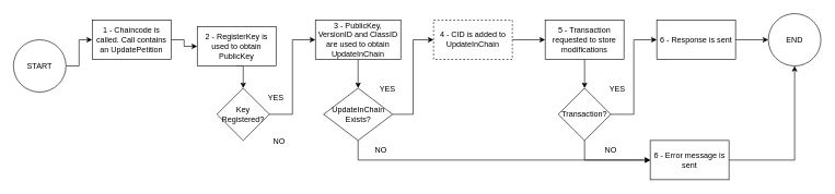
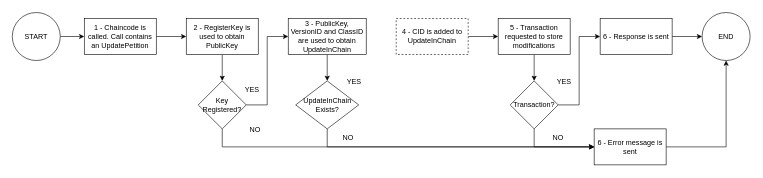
  <mxCell id="0" />
  <mxCell id="1" parent="0" />
  <mxCell id="2" style="edgeStyle=orthogonalEdgeStyle;rounded=0;orthogonalLoop=1;jettySize=auto;html=1;exitX=1;exitY=0.5;exitDx=0;exitDy=0;entryX=0;entryY=0.5;entryDx=0;entryDy=0;" edge="1" parent="1" source="3" target="5"><mxGeometry relative="1" as="geometry" /></mxCell>
- <mxCell id="3" value="START" style="ellipse;whiteSpace=wrap;html=1;aspect=fixed;" vertex="1" parent="1"><mxGeometry x="20" y="60" width="80" height="80" as="geometry" /></mxCell>
+ <mxCell id="3" value="START" style="ellipse;whiteSpace=wrap;html=1;aspect=fixed;" vertex="1" parent="1"><mxGeometry x="20" y="20" width="80" height="80" as="geometry" /></mxCell>
  <mxCell id="4" style="edgeStyle=orthogonalEdgeStyle;rounded=0;orthogonalLoop=1;jettySize=auto;html=1;exitX=1;exitY=0.5;exitDx=0;exitDy=0;entryX=0;entryY=0.5;entryDx=0;entryDy=0;" edge="1" parent="1" source="5" target="7"><mxGeometry relative="1" as="geometry" /></mxCell>
  <mxCell id="5" value="1 - Chaincode is called. Call contains an UpdatePetition" style="rounded=0;whiteSpace=wrap;html=1;" vertex="1" parent="1"><mxGeometry x="140" y="30" width="120" height="60" as="geometry" /></mxCell>
  <mxCell id="6" style="edgeStyle=orthogonalEdgeStyle;rounded=0;orthogonalLoop=1;jettySize=auto;html=1;exitX=0.5;exitY=1;exitDx=0;exitDy=0;entryX=0.5;entryY=0;entryDx=0;entryDy=0;" edge="1" parent="1" source="7" target="29"><mxGeometry relative="1" as="geometry" /></mxCell>
- <mxCell id="7" value="2 - RegisterKey is used to obtain PublicKey" style="rounded=0;whiteSpace=wrap;html=1;" vertex="1" parent="1"><mxGeometry x="300" y="40" width="120" height="60" as="geometry" /></mxCell>
+ <mxCell id="7" value="2 - RegisterKey is used to obtain PublicKey" style="rounded=0;whiteSpace=wrap;html=1;" vertex="1" parent="1"><mxGeometry x="310" y="30" width="120" height="60" as="geometry" /></mxCell>
  <mxCell id="8" style="edgeStyle=orthogonalEdgeStyle;rounded=0;orthogonalLoop=1;jettySize=auto;html=1;exitX=0.5;exitY=1;exitDx=0;exitDy=0;entryX=0.5;entryY=0;entryDx=0;entryDy=0;" edge="1" parent="1" source="9" target="19"><mxGeometry relative="1" as="geometry" /></mxCell>
  <mxCell id="9" value="3 - PublicKey, VersionID and ClassID are used to obtain UpdateInChain" style="rounded=0;whiteSpace=wrap;html=1;" vertex="1" parent="1"><mxGeometry x="480" y="30" width="130" height="60" as="geometry" /></mxCell>
  <mxCell id="10" style="edgeStyle=orthogonalEdgeStyle;rounded=0;orthogonalLoop=1;jettySize=auto;html=1;exitX=1;exitY=0.5;exitDx=0;exitDy=0;entryX=0;entryY=0.5;entryDx=0;entryDy=0;" edge="1" parent="1" source="11" target="13"><mxGeometry relative="1" as="geometry" /></mxCell>
  <mxCell id="11" value="4 - CID is added to UpdateInChain" style="rounded=0;whiteSpace=wrap;html=1;dashed=1;" vertex="1" parent="1"><mxGeometry x="660" y="30" width="120" height="60" as="geometry" /></mxCell>
  <mxCell id="12" style="edgeStyle=orthogonalEdgeStyle;rounded=0;orthogonalLoop=1;jettySize=auto;html=1;exitX=0.5;exitY=1;exitDx=0;exitDy=0;entryX=0.5;entryY=0;entryDx=0;entryDy=0;" edge="1" parent="1" source="13" target="26"><mxGeometry relative="1" as="geometry" /></mxCell>
  <mxCell id="13" value="5 - Transaction requested to store modifications" style="rounded=0;whiteSpace=wrap;html=1;" vertex="1" parent="1"><mxGeometry x="830" y="30" width="120" height="60" as="geometry" /></mxCell>
  <mxCell id="14" style="edgeStyle=orthogonalEdgeStyle;rounded=0;orthogonalLoop=1;jettySize=auto;html=1;exitX=1;exitY=0.5;exitDx=0;exitDy=0;entryX=0;entryY=0.5;entryDx=0;entryDy=0;" edge="1" parent="1" source="15" target="16"><mxGeometry relative="1" as="geometry" /></mxCell>
  <mxCell id="15" value="6 - Response is sent" style="rounded=0;whiteSpace=wrap;html=1;" vertex="1" parent="1"><mxGeometry x="1000" y="30" width="120" height="60" as="geometry" /></mxCell>
  <mxCell id="16" value="END" style="ellipse;whiteSpace=wrap;html=1;aspect=fixed;" vertex="1" parent="1"><mxGeometry x="1170" y="20" width="80" height="80" as="geometry" /></mxCell>
- <mxCell id="17" style="edgeStyle=orthogonalEdgeStyle;rounded=0;orthogonalLoop=1;jettySize=auto;html=1;exitX=1;exitY=0.5;exitDx=0;exitDy=0;entryX=0;entryY=0.5;entryDx=0;entryDy=0;" edge="1" parent="1" source="19" target="11"><mxGeometry relative="1" as="geometry" /></mxCell>
  <mxCell id="18" style="edgeStyle=orthogonalEdgeStyle;rounded=0;orthogonalLoop=1;jettySize=auto;html=1;exitX=0.5;exitY=1;exitDx=0;exitDy=0;entryX=0;entryY=0.5;entryDx=0;entryDy=0;" edge="1" parent="1" source="19" target="22"><mxGeometry relative="1" as="geometry" /></mxCell>
  <mxCell id="19" value="UpdateInChain Exists?" style="rhombus;whiteSpace=wrap;html=1;" vertex="1" parent="1"><mxGeometry x="492.5" y="134" width="105" height="80" as="geometry" /></mxCell>
  <mxCell id="20" value="YES" style="text;html=1;strokeColor=none;fillColor=none;align=center;verticalAlign=middle;whiteSpace=wrap;rounded=0;" vertex="1" parent="1"><mxGeometry x="560" y="120" width="60" height="30" as="geometry" /></mxCell>
  <mxCell id="21" style="edgeStyle=orthogonalEdgeStyle;rounded=0;orthogonalLoop=1;jettySize=auto;html=1;exitX=1;exitY=0.5;exitDx=0;exitDy=0;entryX=0.5;entryY=1;entryDx=0;entryDy=0;" edge="1" parent="1" source="22" target="16"><mxGeometry relative="1" as="geometry" /></mxCell>
  <mxCell id="22" value="6 - Error message is sent" style="rounded=0;whiteSpace=wrap;html=1;" vertex="1" parent="1"><mxGeometry x="990" y="214" width="120" height="60" as="geometry" /></mxCell>
  <mxCell id="23" value="NO" style="text;html=1;strokeColor=none;fillColor=none;align=center;verticalAlign=middle;whiteSpace=wrap;rounded=0;" vertex="1" parent="1"><mxGeometry x="550" y="214" width="60" height="30" as="geometry" /></mxCell>
  <mxCell id="24" style="edgeStyle=orthogonalEdgeStyle;rounded=0;orthogonalLoop=1;jettySize=auto;html=1;exitX=1;exitY=0.5;exitDx=0;exitDy=0;entryX=0;entryY=0.5;entryDx=0;entryDy=0;" edge="1" parent="1" source="26" target="15"><mxGeometry relative="1" as="geometry" /></mxCell>
  <mxCell id="25" style="edgeStyle=orthogonalEdgeStyle;rounded=0;orthogonalLoop=1;jettySize=auto;html=1;exitX=0.5;exitY=1;exitDx=0;exitDy=0;entryX=0;entryY=0.5;entryDx=0;entryDy=0;" edge="1" parent="1" source="26" target="22"><mxGeometry relative="1" as="geometry" /></mxCell>
  <mxCell id="26" value="Transaction?" style="rhombus;whiteSpace=wrap;html=1;" vertex="1" parent="1"><mxGeometry x="850" y="134" width="80" height="80" as="geometry" /></mxCell>
  <mxCell id="27" style="edgeStyle=orthogonalEdgeStyle;rounded=0;orthogonalLoop=1;jettySize=auto;html=1;exitX=1;exitY=0.5;exitDx=0;exitDy=0;entryX=0;entryY=0.5;entryDx=0;entryDy=0;" edge="1" parent="1" source="29" target="9"><mxGeometry relative="1" as="geometry" /></mxCell>
+ <mxCell id="28" style="edgeStyle=orthogonalEdgeStyle;rounded=0;orthogonalLoop=1;jettySize=auto;html=1;exitX=0.5;exitY=1;exitDx=0;exitDy=0;" edge="1" parent="1" source="29" target="22"><mxGeometry relative="1" as="geometry" /></mxCell>
  <mxCell id="29" value="Key Registered?" style="rhombus;whiteSpace=wrap;html=1;" vertex="1" parent="1"><mxGeometry x="330" y="134" width="80" height="80" as="geometry" /></mxCell>
  <mxCell id="30" value="YES" style="text;html=1;strokeColor=none;fillColor=none;align=center;verticalAlign=middle;whiteSpace=wrap;rounded=0;" vertex="1" parent="1"><mxGeometry x="390" y="134" width="60" height="30" as="geometry" /></mxCell>
  <mxCell id="31" value="NO" style="text;html=1;strokeColor=none;fillColor=none;align=center;verticalAlign=middle;whiteSpace=wrap;rounded=0;" vertex="1" parent="1"><mxGeometry x="395" y="200" width="60" height="30" as="geometry" /></mxCell>
  <mxCell id="32" value="YES" style="text;html=1;strokeColor=none;fillColor=none;align=center;verticalAlign=middle;whiteSpace=wrap;rounded=0;" vertex="1" parent="1"><mxGeometry x="910" y="120" width="60" height="30" as="geometry" /></mxCell>
  <mxCell id="33" value="NO" style="text;html=1;strokeColor=none;fillColor=none;align=center;verticalAlign=middle;whiteSpace=wrap;rounded=0;" vertex="1" parent="1"><mxGeometry x="900" y="214" width="60" height="30" as="geometry" /></mxCell>
